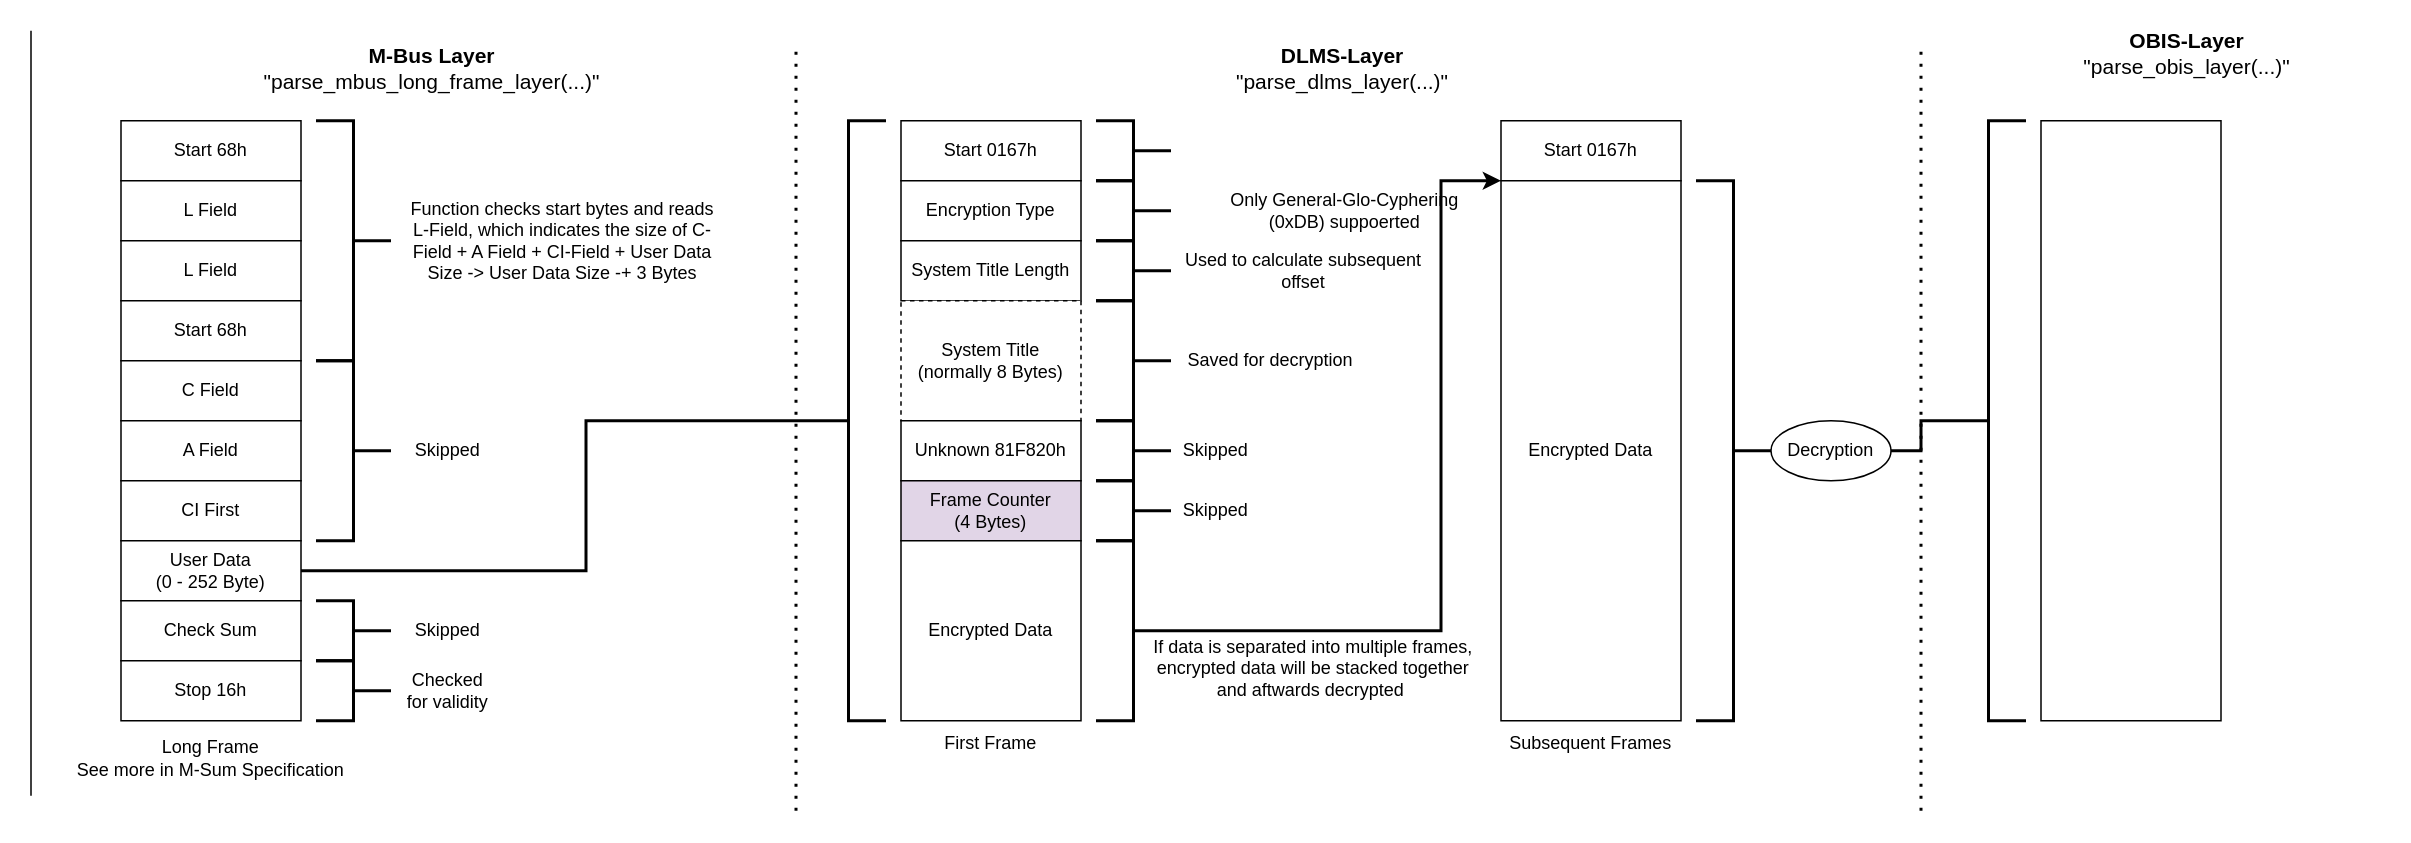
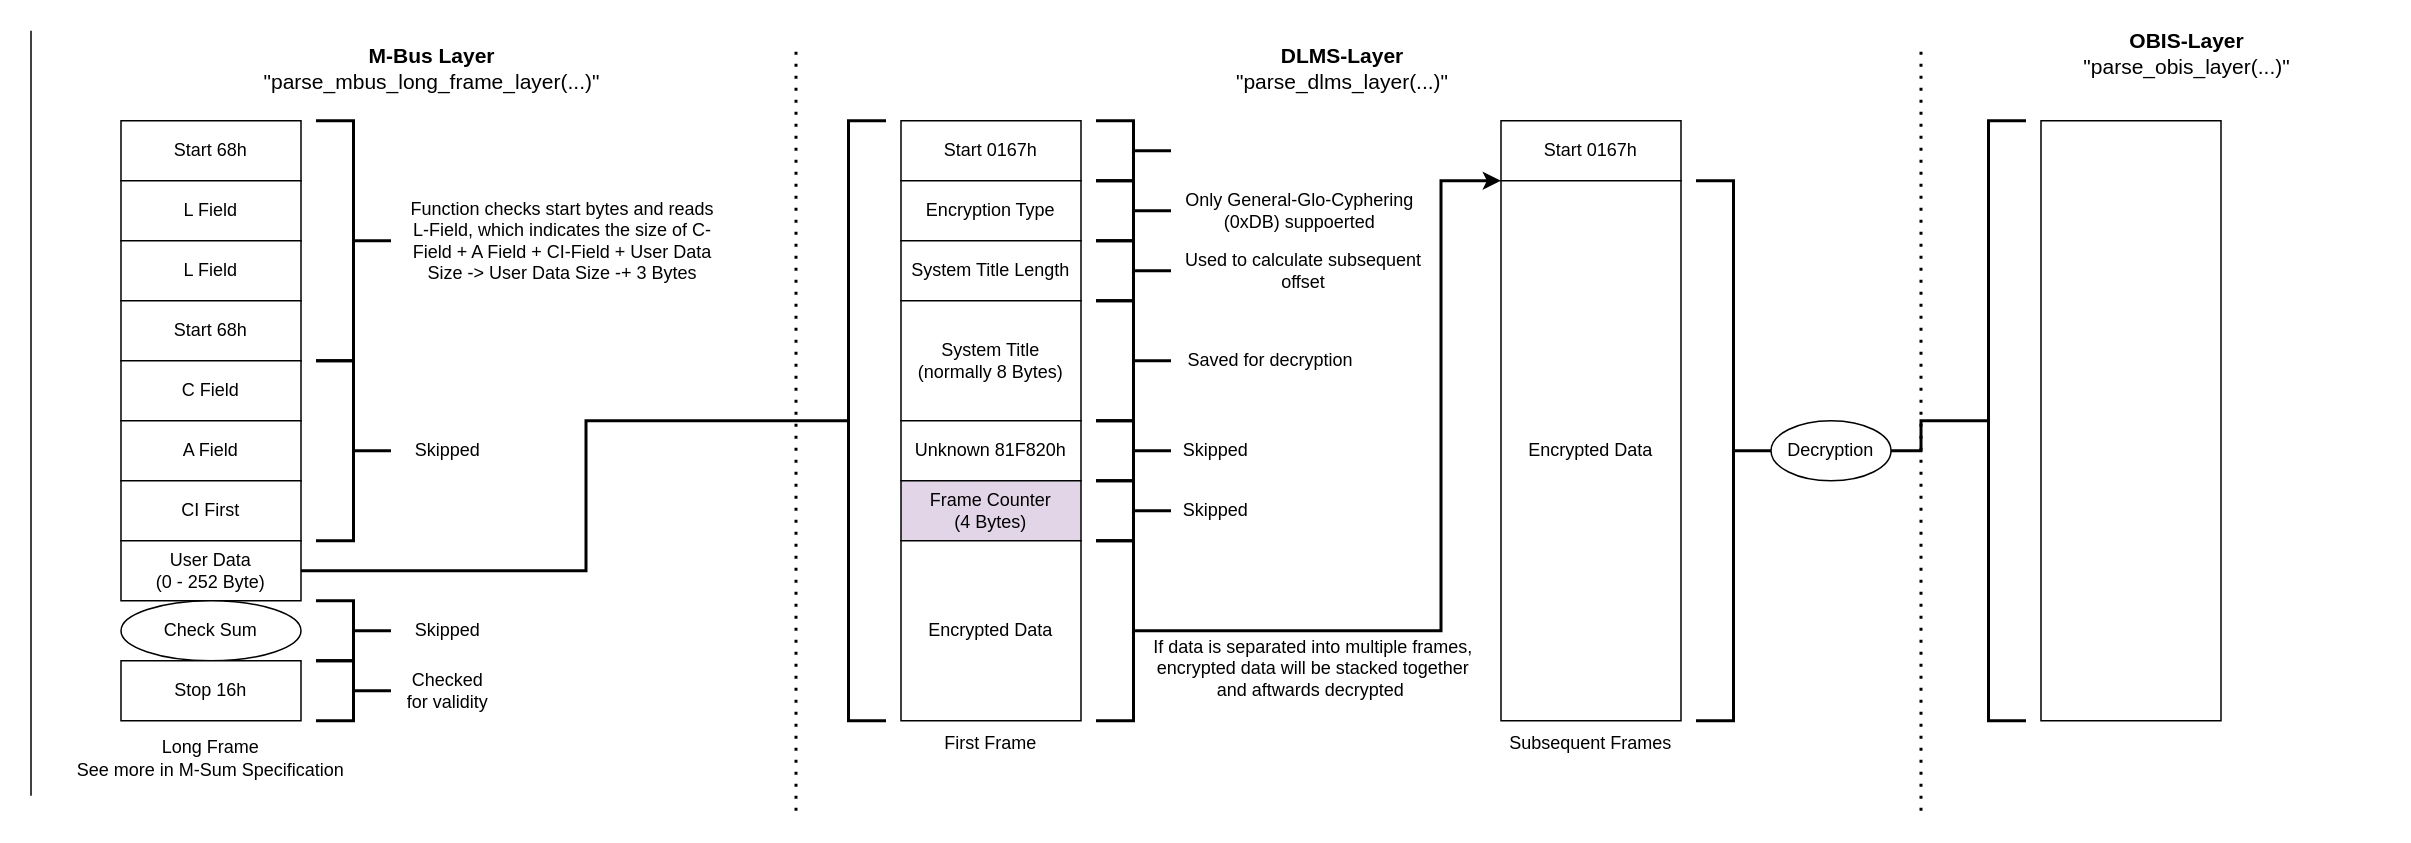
  <mxCell id="0" />
  <mxCell id="1" parent="0" />
  <mxCell id="2" value="" style="group" vertex="1" connectable="0" parent="1"><mxGeometry x="80" y="80" width="120" height="400" as="geometry" /></mxCell>
  <mxCell id="3" value="Start 68h" style="rounded=0;whiteSpace=wrap;html=1;" vertex="1" parent="2"><mxGeometry width="120" height="40" as="geometry" /></mxCell>
  <mxCell id="4" value="L Field" style="rounded=0;whiteSpace=wrap;html=1;" vertex="1" parent="2"><mxGeometry y="40" width="120" height="40" as="geometry" /></mxCell>
  <mxCell id="5" value="L Field" style="rounded=0;whiteSpace=wrap;html=1;" vertex="1" parent="2"><mxGeometry y="80" width="120" height="40" as="geometry" /></mxCell>
  <mxCell id="6" value="Start 68h" style="rounded=0;whiteSpace=wrap;html=1;" vertex="1" parent="2"><mxGeometry y="120" width="120" height="40" as="geometry" /></mxCell>
  <mxCell id="7" value="C Field" style="rounded=0;whiteSpace=wrap;html=1;" vertex="1" parent="2"><mxGeometry y="160" width="120" height="40" as="geometry" /></mxCell>
  <mxCell id="8" value="A Field" style="rounded=0;whiteSpace=wrap;html=1;" vertex="1" parent="2"><mxGeometry y="200" width="120" height="40" as="geometry" /></mxCell>
  <mxCell id="9" value="CI First" style="rounded=0;whiteSpace=wrap;html=1;" vertex="1" parent="2"><mxGeometry y="240" width="120" height="40" as="geometry" /></mxCell>
  <mxCell id="10" value="User Data&lt;br&gt;(0 - 252 Byte)" style="rounded=0;whiteSpace=wrap;html=1;" vertex="1" parent="2"><mxGeometry y="280" width="120" height="40" as="geometry" /></mxCell>
- <mxCell id="11" value="Check Sum" style="rounded=0;whiteSpace=wrap;html=1;" vertex="1" parent="2"><mxGeometry y="320" width="120" height="40" as="geometry" /></mxCell>
+ <mxCell id="11" value="Check Sum" style="ellipse;whiteSpace=wrap;html=1;" vertex="1" parent="2"><mxGeometry y="320" width="120" height="40" as="geometry" /></mxCell>
  <mxCell id="12" value="Stop 16h" style="rounded=0;whiteSpace=wrap;html=1;" vertex="1" parent="2"><mxGeometry y="360" width="120" height="40" as="geometry" /></mxCell>
  <mxCell id="13" value="" style="endArrow=none;html=1;rounded=0;" edge="1" parent="1"><mxGeometry width="50" height="50" relative="1" as="geometry"><mxPoint x="20" y="530" as="sourcePoint" /><mxPoint x="20" y="20" as="targetPoint" /></mxGeometry></mxCell>
  <mxCell id="14" value="&lt;font style=&quot;font-size: 14px;&quot;&gt;&lt;b&gt;M-Bus Layer&lt;/b&gt;&lt;br&gt;&quot;parse_mbus_long_frame_layer(...)&quot;&lt;/font&gt;" style="text;html=1;strokeColor=none;fillColor=none;align=center;verticalAlign=middle;whiteSpace=wrap;rounded=0;" vertex="1" parent="1"><mxGeometry x="160" y="30" width="255" height="30" as="geometry" /></mxCell>
  <mxCell id="15" value="Long Frame&lt;br&gt;See more in M-Sum Specification" style="text;html=1;strokeColor=none;fillColor=none;align=center;verticalAlign=middle;whiteSpace=wrap;rounded=0;" vertex="1" parent="1"><mxGeometry x="35" y="490" width="210" height="30" as="geometry" /></mxCell>
  <mxCell id="16" value="" style="strokeWidth=2;html=1;shape=mxgraph.flowchart.annotation_2;align=left;labelPosition=right;pointerEvents=1;rotation=-180;" vertex="1" parent="1"><mxGeometry x="210" y="80" width="50" height="160" as="geometry" /></mxCell>
  <mxCell id="17" value="" style="strokeWidth=2;html=1;shape=mxgraph.flowchart.annotation_2;align=left;labelPosition=right;pointerEvents=1;rotation=-180;" vertex="1" parent="1"><mxGeometry x="210" y="240" width="50" height="120" as="geometry" /></mxCell>
  <mxCell id="18" value="" style="strokeWidth=2;html=1;shape=mxgraph.flowchart.annotation_2;align=left;labelPosition=right;pointerEvents=1;rotation=-180;" vertex="1" parent="1"><mxGeometry x="210" y="400" width="50" height="40" as="geometry" /></mxCell>
  <mxCell id="19" value="" style="strokeWidth=2;html=1;shape=mxgraph.flowchart.annotation_2;align=left;labelPosition=right;pointerEvents=1;rotation=-180;" vertex="1" parent="1"><mxGeometry x="210" y="440" width="50" height="40" as="geometry" /></mxCell>
  <mxCell id="20" value="" style="strokeWidth=2;html=1;shape=mxgraph.flowchart.annotation_2;align=left;labelPosition=right;pointerEvents=1;" vertex="1" parent="1"><mxGeometry x="540" y="80" width="50" height="400" as="geometry" /></mxCell>
  <mxCell id="21" value="Function checks start bytes and reads L-Field, which indicates the size of C-Field + A Field + CI-Field + User Data Size -&amp;gt; User Data Size -+ 3 Bytes" style="text;html=1;strokeColor=none;fillColor=none;align=center;verticalAlign=middle;whiteSpace=wrap;rounded=0;rotation=0;" vertex="1" parent="1"><mxGeometry x="267.5" y="110" width="212.5" height="100" as="geometry" /></mxCell>
  <mxCell id="22" value="Skipped" style="text;html=1;strokeColor=none;fillColor=none;align=center;verticalAlign=middle;whiteSpace=wrap;rounded=0;" vertex="1" parent="1"><mxGeometry x="267.5" y="285" width="60" height="30" as="geometry" /></mxCell>
  <mxCell id="23" value="Skipped" style="text;html=1;strokeColor=none;fillColor=none;align=center;verticalAlign=middle;whiteSpace=wrap;rounded=0;" vertex="1" parent="1"><mxGeometry x="267.5" y="405" width="60" height="30" as="geometry" /></mxCell>
  <mxCell id="24" value="Checked for validity" style="text;html=1;strokeColor=none;fillColor=none;align=center;verticalAlign=middle;whiteSpace=wrap;rounded=0;" vertex="1" parent="1"><mxGeometry x="267.5" y="445" width="60" height="30" as="geometry" /></mxCell>
  <mxCell id="25" value="" style="endArrow=none;dashed=1;html=1;dashPattern=1 3;strokeWidth=2;rounded=0;" edge="1" parent="1"><mxGeometry width="50" height="50" relative="1" as="geometry"><mxPoint x="1280" y="540" as="sourcePoint" /><mxPoint x="1280" y="30" as="targetPoint" /></mxGeometry></mxCell>
  <mxCell id="26" value="" style="endArrow=none;html=1;rounded=0;entryX=0;entryY=0.5;entryDx=0;entryDy=0;entryPerimeter=0;exitX=1;exitY=0.5;exitDx=0;exitDy=0;strokeWidth=2;" edge="1" parent="1" source="10" target="20"><mxGeometry width="50" height="50" relative="1" as="geometry"><mxPoint x="440" y="280" as="sourcePoint" /><mxPoint x="490" y="230" as="targetPoint" /><Array as="points"><mxPoint x="390" y="380" /><mxPoint x="390" y="280" /><mxPoint x="460" y="280" /></Array></mxGeometry></mxCell>
  <mxCell id="27" value="Start 0167h" style="rounded=0;whiteSpace=wrap;html=1;" vertex="1" parent="1"><mxGeometry x="600" y="80" width="120" height="40" as="geometry" /></mxCell>
  <mxCell id="28" value="Encryption Type" style="rounded=0;whiteSpace=wrap;html=1;" vertex="1" parent="1"><mxGeometry x="600" y="120" width="120" height="40" as="geometry" /></mxCell>
  <mxCell id="29" value="System Title Length" style="rounded=0;whiteSpace=wrap;html=1;" vertex="1" parent="1"><mxGeometry x="600" y="160" width="120" height="40" as="geometry" /></mxCell>
- <mxCell id="30" value="System Title&lt;br&gt;(normally 8 Bytes)" style="rounded=0;whiteSpace=wrap;html=1;dashed=1;" vertex="1" parent="1"><mxGeometry x="600" y="200" width="120" height="80" as="geometry" /></mxCell>
+ <mxCell id="30" value="System Title&lt;br&gt;(normally 8 Bytes)" style="rounded=0;whiteSpace=wrap;html=1;" vertex="1" parent="1"><mxGeometry x="600" y="200" width="120" height="80" as="geometry" /></mxCell>
  <mxCell id="31" value="Unknown 81F820h" style="rounded=0;whiteSpace=wrap;html=1;" vertex="1" parent="1"><mxGeometry x="600" y="280" width="120" height="40" as="geometry" /></mxCell>
  <mxCell id="32" value="Frame Counter&lt;br&gt;(4 Bytes)" style="rounded=0;whiteSpace=wrap;html=1;fillColor=#e1d5e7;" vertex="1" parent="1"><mxGeometry x="600" y="320" width="120" height="40" as="geometry" /></mxCell>
  <mxCell id="33" value="Encrypted Data" style="rounded=0;whiteSpace=wrap;html=1;" vertex="1" parent="1"><mxGeometry x="600" y="360" width="120" height="120" as="geometry" /></mxCell>
  <mxCell id="34" value="Start 0167h" style="rounded=0;whiteSpace=wrap;html=1;" vertex="1" parent="1"><mxGeometry x="1000" y="80" width="120" height="40" as="geometry" /></mxCell>
  <mxCell id="35" value="Encrypted Data" style="rounded=0;whiteSpace=wrap;html=1;" vertex="1" parent="1"><mxGeometry x="1000" y="120" width="120" height="360" as="geometry" /></mxCell>
  <mxCell id="36" value="First Frame" style="text;html=1;strokeColor=none;fillColor=none;align=center;verticalAlign=middle;whiteSpace=wrap;rounded=0;" vertex="1" parent="1"><mxGeometry x="620" y="480" width="80" height="30" as="geometry" /></mxCell>
  <mxCell id="37" value="Subsequent Frames" style="text;html=1;strokeColor=none;fillColor=none;align=center;verticalAlign=middle;whiteSpace=wrap;rounded=0;" vertex="1" parent="1"><mxGeometry x="1000" y="480" width="120" height="30" as="geometry" /></mxCell>
  <mxCell id="38" value="&lt;font style=&quot;font-size: 14px;&quot;&gt;&lt;b&gt;DLMS-Layer&lt;/b&gt;&lt;br&gt;&quot;parse_dlms_layer&lt;/font&gt;&lt;span style=&quot;font-size: 14px; background-color: initial;&quot;&gt;(...)&quot;&lt;/span&gt;" style="text;html=1;strokeColor=none;fillColor=none;align=center;verticalAlign=middle;whiteSpace=wrap;rounded=0;" vertex="1" parent="1"><mxGeometry x="770" y="30" width="249" height="30" as="geometry" /></mxCell>
  <mxCell id="39" value="" style="strokeWidth=2;html=1;shape=mxgraph.flowchart.annotation_2;align=left;labelPosition=right;pointerEvents=1;rotation=-180;" vertex="1" parent="1"><mxGeometry x="730" y="360" width="50" height="120" as="geometry" /></mxCell>
  <mxCell id="40" value="" style="endArrow=classic;html=1;rounded=0;entryX=0;entryY=0;entryDx=0;entryDy=0;exitX=0;exitY=0.5;exitDx=0;exitDy=0;exitPerimeter=0;strokeWidth=2;" edge="1" parent="1" source="39" target="35"><mxGeometry width="50" height="50" relative="1" as="geometry"><mxPoint x="960" y="420" as="sourcePoint" /><mxPoint x="900" y="270" as="targetPoint" /><Array as="points"><mxPoint x="960" y="420" /><mxPoint x="960" y="120" /></Array></mxGeometry></mxCell>
  <mxCell id="41" value="" style="strokeWidth=2;html=1;shape=mxgraph.flowchart.annotation_2;align=left;labelPosition=right;pointerEvents=1;rotation=-180;" vertex="1" parent="1"><mxGeometry x="730" y="320" width="50" height="40" as="geometry" /></mxCell>
  <mxCell id="42" value="" style="strokeWidth=2;html=1;shape=mxgraph.flowchart.annotation_2;align=left;labelPosition=right;pointerEvents=1;rotation=-180;" vertex="1" parent="1"><mxGeometry x="730" y="280" width="50" height="40" as="geometry" /></mxCell>
  <mxCell id="43" value="" style="strokeWidth=2;html=1;shape=mxgraph.flowchart.annotation_2;align=left;labelPosition=right;pointerEvents=1;rotation=-180;" vertex="1" parent="1"><mxGeometry x="730" y="200" width="50" height="80" as="geometry" /></mxCell>
  <mxCell id="44" value="" style="strokeWidth=2;html=1;shape=mxgraph.flowchart.annotation_2;align=left;labelPosition=right;pointerEvents=1;rotation=-180;" vertex="1" parent="1"><mxGeometry x="730" y="160" width="50" height="40" as="geometry" /></mxCell>
  <mxCell id="45" value="" style="strokeWidth=2;html=1;shape=mxgraph.flowchart.annotation_2;align=left;labelPosition=right;pointerEvents=1;rotation=-180;" vertex="1" parent="1"><mxGeometry x="730" y="120" width="50" height="40" as="geometry" /></mxCell>
  <mxCell id="46" value="" style="strokeWidth=2;html=1;shape=mxgraph.flowchart.annotation_2;align=left;labelPosition=right;pointerEvents=1;rotation=-180;" vertex="1" parent="1"><mxGeometry x="730" y="80" width="50" height="40" as="geometry" /></mxCell>
  <mxCell id="47" value="Skipped" style="text;html=1;strokeColor=none;fillColor=none;align=center;verticalAlign=middle;whiteSpace=wrap;rounded=0;" vertex="1" parent="1"><mxGeometry x="780" y="285" width="60" height="30" as="geometry" /></mxCell>
  <mxCell id="48" value="Skipped" style="text;html=1;strokeColor=none;fillColor=none;align=center;verticalAlign=middle;whiteSpace=wrap;rounded=0;" vertex="1" parent="1"><mxGeometry x="780" y="325" width="60" height="30" as="geometry" /></mxCell>
  <mxCell id="49" value="Saved for decryption" style="text;html=1;strokeColor=none;fillColor=none;align=center;verticalAlign=middle;whiteSpace=wrap;rounded=0;" vertex="1" parent="1"><mxGeometry x="780" y="225" width="133" height="30" as="geometry" /></mxCell>
  <mxCell id="50" value="Used to calculate subsequent offset" style="text;html=1;strokeColor=none;fillColor=none;align=center;verticalAlign=middle;whiteSpace=wrap;rounded=0;" vertex="1" parent="1"><mxGeometry x="787" y="165" width="163" height="30" as="geometry" /></mxCell>
- <mxCell id="51" value="Only General-Glo-Cyphering (0xDB) suppoerted" style="text;html=1;strokeColor=none;fillColor=none;align=center;verticalAlign=middle;whiteSpace=wrap;rounded=0;" vertex="1" parent="1"><mxGeometry x="817" y="125" width="158" height="30" as="geometry" /></mxCell>
+ <mxCell id="51" value="Only General-Glo-Cyphering (0xDB) suppoerted" style="text;html=1;strokeColor=none;fillColor=none;align=center;verticalAlign=middle;whiteSpace=wrap;rounded=0;" vertex="1" parent="1"><mxGeometry x="787" y="125" width="158" height="30" as="geometry" /></mxCell>
  <mxCell id="52" value="If data is separated into multiple frames, encrypted data will be stacked together and aftwards decrypted&amp;nbsp;" style="text;html=1;strokeColor=none;fillColor=none;align=center;verticalAlign=middle;whiteSpace=wrap;rounded=0;" vertex="1" parent="1"><mxGeometry x="760" y="430" width="230" height="30" as="geometry" /></mxCell>
  <mxCell id="53" value="" style="strokeWidth=2;html=1;shape=mxgraph.flowchart.annotation_2;align=left;labelPosition=right;pointerEvents=1;rotation=-180;" vertex="1" parent="1"><mxGeometry x="1130" y="120" width="50" height="360" as="geometry" /></mxCell>
  <mxCell id="54" value="Decryption" style="ellipse;whiteSpace=wrap;html=1;" vertex="1" parent="1"><mxGeometry x="1180" y="280" width="80" height="40" as="geometry" /></mxCell>
  <mxCell id="55" value="" style="rounded=0;whiteSpace=wrap;html=1;" vertex="1" parent="1"><mxGeometry x="1360" y="80" width="120" height="400" as="geometry" /></mxCell>
  <mxCell id="56" value="" style="strokeWidth=2;html=1;shape=mxgraph.flowchart.annotation_2;align=left;labelPosition=right;pointerEvents=1;" vertex="1" parent="1"><mxGeometry x="1300" y="80" width="50" height="400" as="geometry" /></mxCell>
  <mxCell id="57" value="" style="endArrow=none;html=1;rounded=0;entryX=0;entryY=0.5;entryDx=0;entryDy=0;entryPerimeter=0;exitX=1;exitY=0.5;exitDx=0;exitDy=0;strokeWidth=2;" edge="1" parent="1" source="54" target="56"><mxGeometry width="50" height="50" relative="1" as="geometry"><mxPoint x="1170" y="330" as="sourcePoint" /><mxPoint x="1220" y="280" as="targetPoint" /><Array as="points"><mxPoint x="1280" y="300" /><mxPoint x="1280" y="280" /></Array></mxGeometry></mxCell>
  <mxCell id="58" value="" style="endArrow=none;dashed=1;html=1;dashPattern=1 3;strokeWidth=2;rounded=0;" edge="1" parent="1"><mxGeometry width="50" height="50" relative="1" as="geometry"><mxPoint x="530" y="540" as="sourcePoint" /><mxPoint x="530" y="30" as="targetPoint" /></mxGeometry></mxCell>
  <mxCell id="59" value="&lt;font style=&quot;font-size: 14px;&quot;&gt;&lt;b&gt;OBIS-Layer&lt;/b&gt;&lt;br&gt;&quot;parse_obis_layer(...)&quot;&lt;/font&gt;" style="text;html=1;strokeColor=none;fillColor=none;align=center;verticalAlign=middle;whiteSpace=wrap;rounded=0;" vertex="1" parent="1"><mxGeometry x="1330" y="20" width="255" height="30" as="geometry" /></mxCell>
